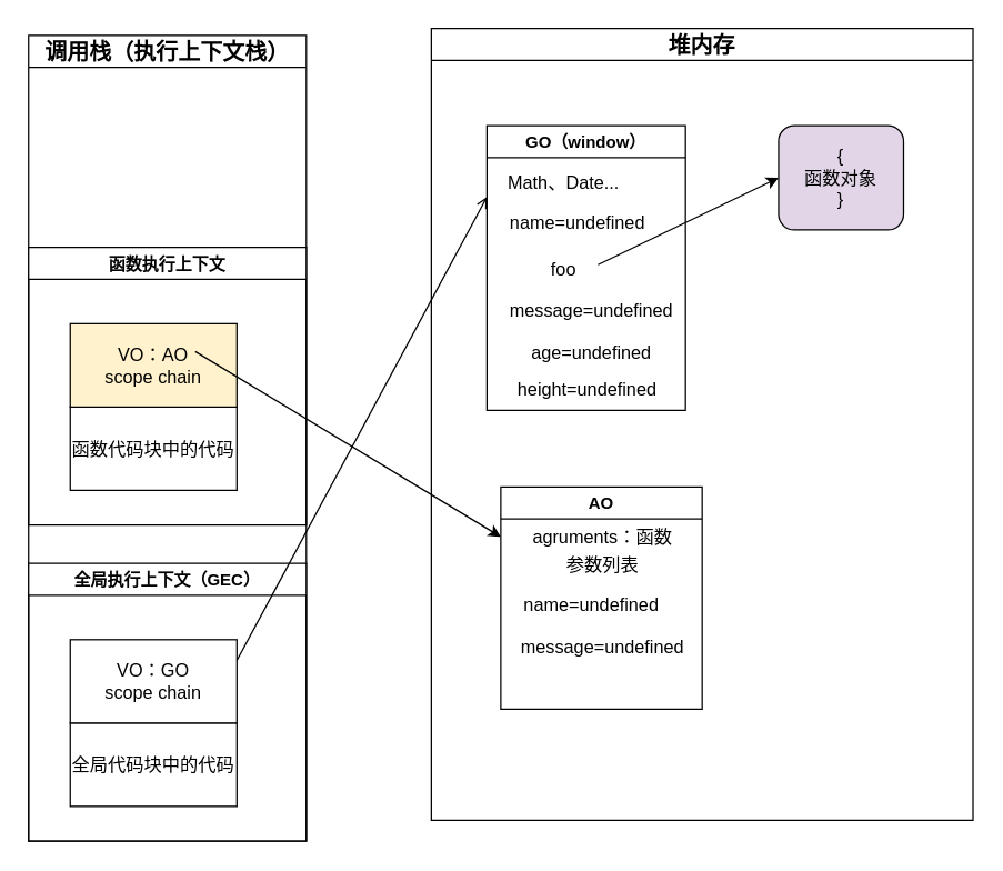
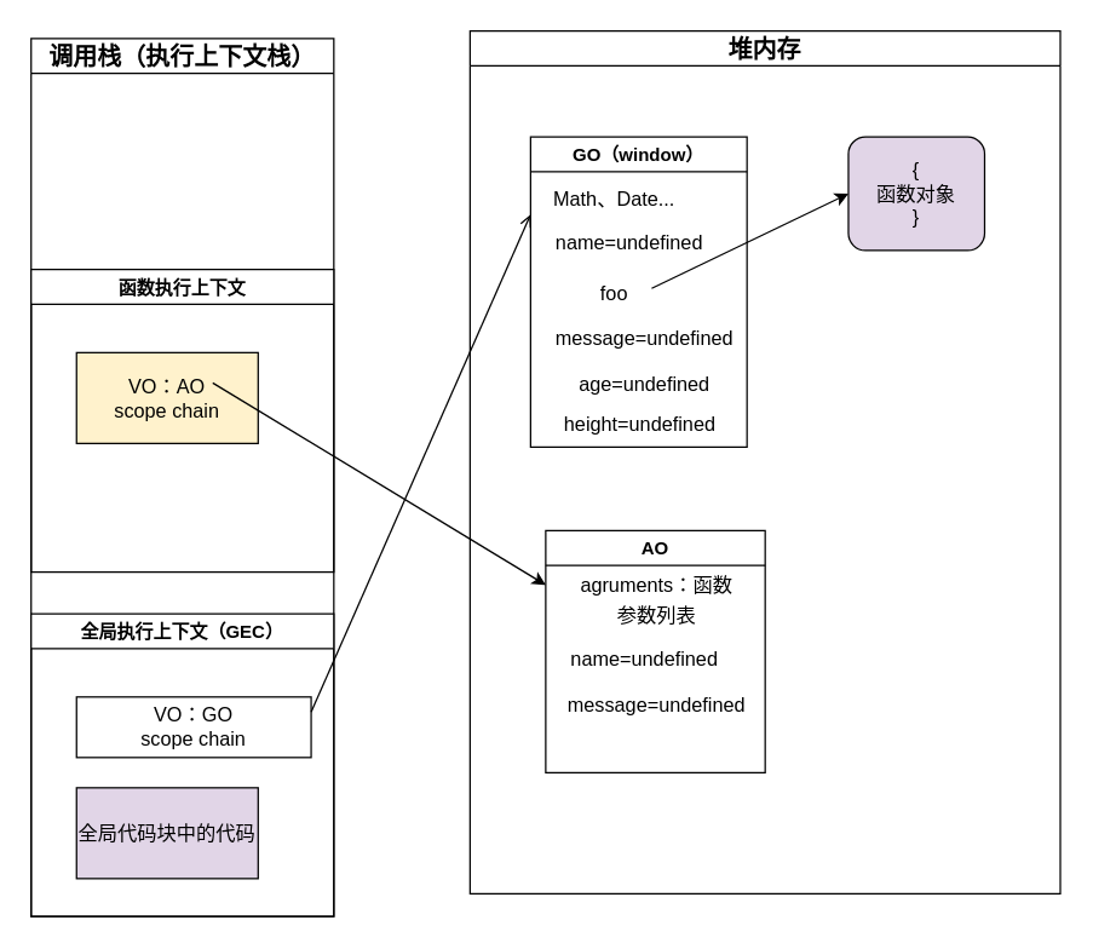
  <mxCell id="0" />
  <mxCell id="1" parent="0" />
  <mxCell id="2" value="调用栈（执行上下文栈）" style="swimlane;fontSize=16;" parent="1" vertex="1"><mxGeometry x="20" y="25" width="200" height="580" as="geometry" /></mxCell>
  <mxCell id="3" value="全局执行上下文（GEC）" style="swimlane;" parent="2" vertex="1"><mxGeometry y="380" width="200" height="200" as="geometry" /></mxCell>
- <mxCell id="4" value="全局代码块中的代码" style="whiteSpace=wrap;html=1;fontSize=13;" parent="3" vertex="1"><mxGeometry x="30" y="115" width="120" height="60" as="geometry" /></mxCell>
- <mxCell id="5" value="VO：GO&lt;br&gt;scope chain" style="whiteSpace=wrap;html=1;fontSize=13;" parent="3" vertex="1"><mxGeometry x="30" y="55" width="120" height="60" as="geometry" /></mxCell>
+ <mxCell id="4" value="全局代码块中的代码" style="whiteSpace=wrap;html=1;fontSize=13;fillColor=#e1d5e7;" parent="3" vertex="1"><mxGeometry x="30" y="115" width="120" height="60" as="geometry" /></mxCell>
+ <mxCell id="5" value="VO：GO&lt;br&gt;scope chain" style="whiteSpace=wrap;html=1;fontSize=13;" parent="3" vertex="1"><mxGeometry x="30" y="55" width="155" height="40" as="geometry" /></mxCell>
  <mxCell id="6" value="函数执行上下文" style="swimlane;" vertex="1" parent="2"><mxGeometry y="152.5" width="200" height="200" as="geometry" /></mxCell>
- <mxCell id="7" value="函数代码块中的代码" style="whiteSpace=wrap;html=1;fontSize=13;" vertex="1" parent="6"><mxGeometry x="30" y="115" width="120" height="60" as="geometry" /></mxCell>
  <mxCell id="8" value="VO：AO&lt;br&gt;scope chain" style="whiteSpace=wrap;html=1;fontSize=13;fillColor=#fff2cc;" vertex="1" parent="6"><mxGeometry x="30" y="55" width="120" height="60" as="geometry" /></mxCell>
  <mxCell id="9" value="" style="endArrow=classic;html=1;" edge="1" parent="6" target="20"><mxGeometry width="50" height="50" relative="1" as="geometry"><mxPoint x="120" y="75" as="sourcePoint" /><mxPoint x="250" y="12.5" as="targetPoint" /></mxGeometry></mxCell>
  <mxCell id="10" value="堆内存" style="swimlane;fontSize=16;" parent="1" vertex="1"><mxGeometry x="310" y="20" width="390" height="570" as="geometry" /></mxCell>
  <mxCell id="11" value="GO（window）" style="swimlane;" parent="10" vertex="1"><mxGeometry x="40" y="70" width="143" height="205" as="geometry"><mxRectangle x="47" y="45" width="130" height="30" as="alternateBounds" /></mxGeometry></mxCell>
  <mxCell id="12" value="&lt;font style=&quot;font-size: 13px;&quot;&gt;Math、Date...&lt;/font&gt;" style="text;html=1;align=center;verticalAlign=middle;resizable=0;points=[];autosize=1;strokeColor=none;fillColor=none;fontSize=16;" parent="11" vertex="1"><mxGeometry x="5" y="25" width="100" height="30" as="geometry" /></mxCell>
  <mxCell id="13" value="name=undefined" style="text;html=1;align=center;verticalAlign=middle;resizable=0;points=[];autosize=1;strokeColor=none;fillColor=none;fontSize=13;" parent="11" vertex="1"><mxGeometry x="5" y="55" width="120" height="30" as="geometry" /></mxCell>
  <mxCell id="14" value="foo" style="text;html=1;align=center;verticalAlign=middle;resizable=0;points=[];autosize=1;strokeColor=none;fillColor=none;fontSize=13;" parent="11" vertex="1"><mxGeometry x="35" y="87.5" width="40" height="30" as="geometry" /></mxCell>
  <mxCell id="15" value="message=undefined" style="text;html=1;align=center;verticalAlign=middle;resizable=0;points=[];autosize=1;strokeColor=none;fillColor=none;fontSize=13;" parent="11" vertex="1"><mxGeometry x="5" y="117.5" width="140" height="30" as="geometry" /></mxCell>
  <mxCell id="16" value="height=undefined" style="text;html=1;align=center;verticalAlign=middle;resizable=0;points=[];autosize=1;strokeColor=none;fillColor=none;fontSize=13;" vertex="1" parent="11"><mxGeometry x="11.5" y="175" width="120" height="30" as="geometry" /></mxCell>
  <mxCell id="17" value="age=undefined" style="text;html=1;align=center;verticalAlign=middle;resizable=0;points=[];autosize=1;strokeColor=none;fillColor=none;fontSize=13;" vertex="1" parent="11"><mxGeometry x="20" y="147.5" width="110" height="30" as="geometry" /></mxCell>
  <mxCell id="18" value="{&lt;br&gt;函数对象&lt;br&gt;}" style="rounded=1;whiteSpace=wrap;html=1;fontSize=13;fillColor=#e1d5e7;" parent="10" vertex="1"><mxGeometry x="250" y="70" width="90" height="75" as="geometry" /></mxCell>
  <mxCell id="19" value="" style="endArrow=classic;html=1;entryX=0;entryY=0.5;entryDx=0;entryDy=0;" parent="10" edge="1" target="18"><mxGeometry width="50" height="50" relative="1" as="geometry"><mxPoint x="120" y="170" as="sourcePoint" /><mxPoint x="248" y="185" as="targetPoint" /></mxGeometry></mxCell>
  <mxCell id="20" value="AO" style="swimlane;" vertex="1" parent="10"><mxGeometry x="50" y="330" width="145" height="160" as="geometry"><mxRectangle x="47" y="45" width="130" height="30" as="alternateBounds" /></mxGeometry></mxCell>
  <mxCell id="21" value="&lt;span style=&quot;font-size: 13px;&quot;&gt;agruments：函数&lt;br&gt;参数列表&lt;/span&gt;" style="text;html=1;align=center;verticalAlign=middle;resizable=0;points=[];autosize=1;strokeColor=none;fillColor=none;fontSize=16;" vertex="1" parent="20"><mxGeometry x="12.5" y="20" width="120" height="50" as="geometry" /></mxCell>
  <mxCell id="22" value="name=undefined" style="text;html=1;align=center;verticalAlign=middle;resizable=0;points=[];autosize=1;strokeColor=none;fillColor=none;fontSize=13;" vertex="1" parent="20"><mxGeometry x="5" y="70" width="120" height="30" as="geometry" /></mxCell>
  <mxCell id="23" value="message=undefined" style="text;html=1;align=center;verticalAlign=middle;resizable=0;points=[];autosize=1;strokeColor=none;fillColor=none;fontSize=13;" vertex="1" parent="20"><mxGeometry x="2.5" y="100" width="140" height="30" as="geometry" /></mxCell>
  <mxCell id="24" style="edgeStyle=none;html=1;exitX=1;exitY=0.25;exitDx=0;exitDy=0;entryX=0;entryY=0.25;entryDx=0;entryDy=0;fontSize=13;endArrow=open;" parent="1" source="5" target="11" edge="1"><mxGeometry relative="1" as="geometry" /></mxCell>
